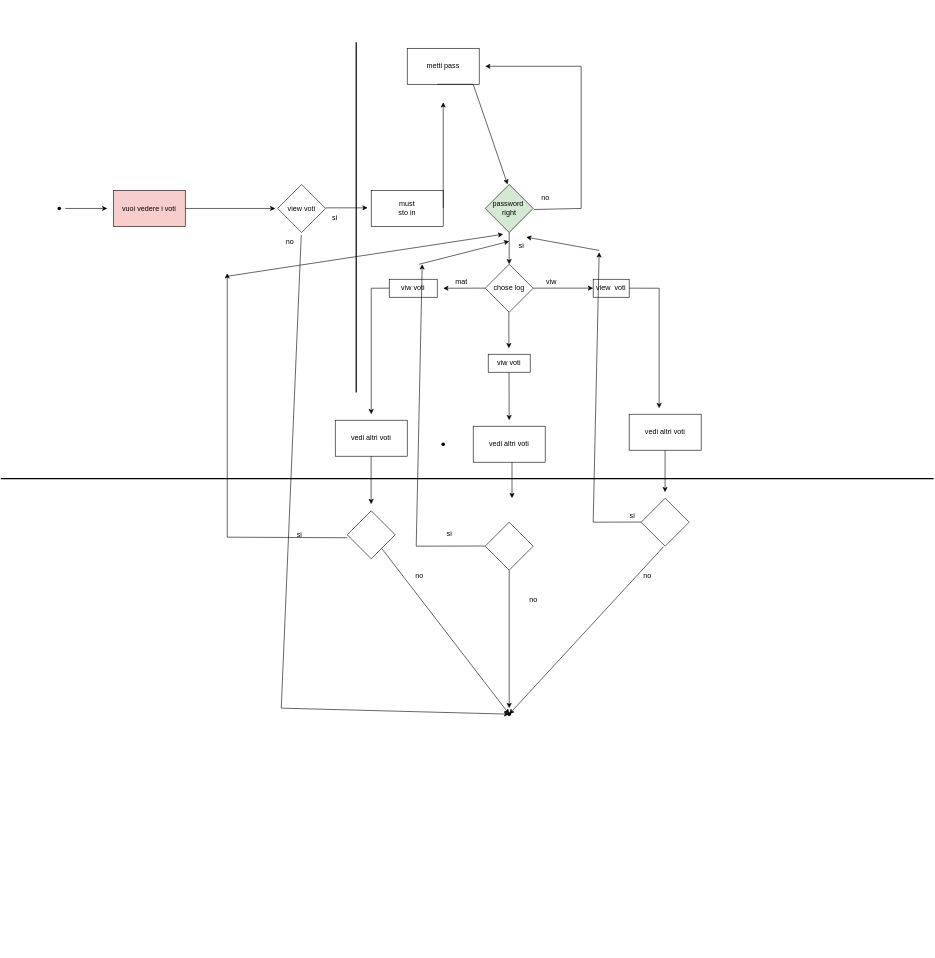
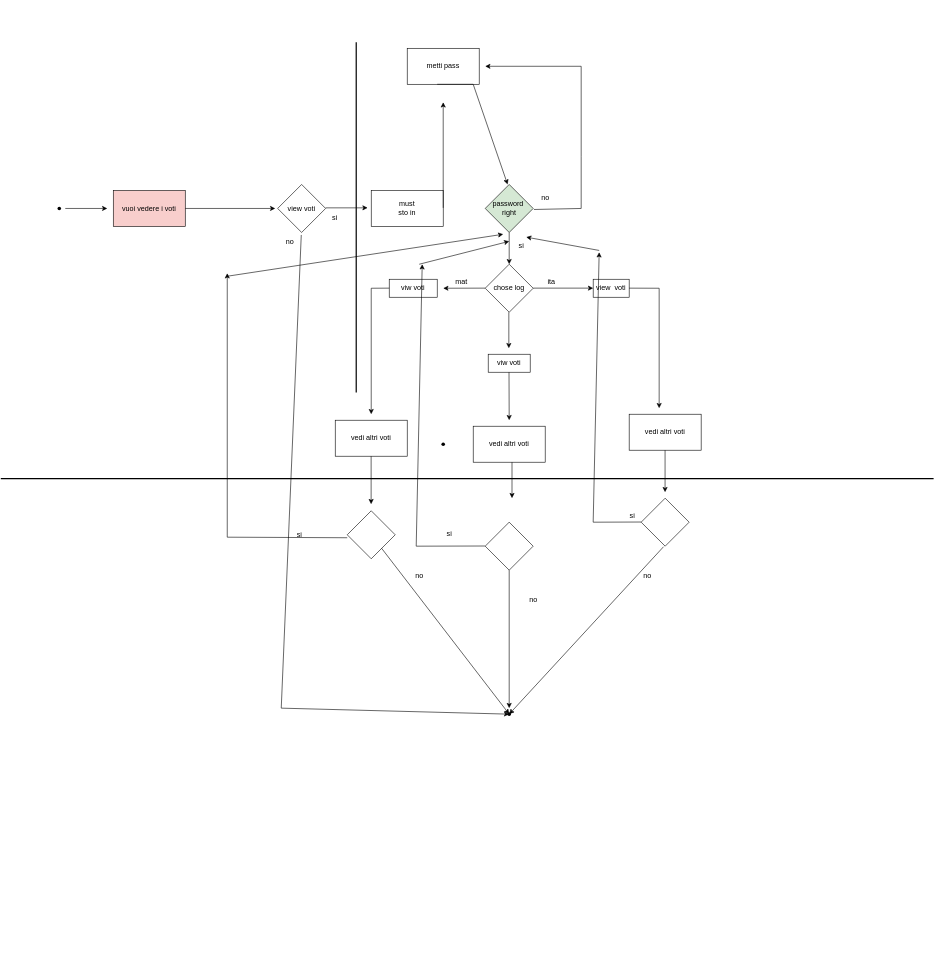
  <mxCell id="0" />
  <mxCell id="1" parent="0" />
  <mxCell id="2" value="vuoi vedere i voti" style="rounded=0;whiteSpace=wrap;html=1;fillColor=#f8cecc;" vertex="1" parent="1"><mxGeometry x="120" y="317" width="120" height="60" as="geometry" /></mxCell>
  <mxCell id="3" value="view voti" style="rhombus;whiteSpace=wrap;html=1;" vertex="1" parent="1"><mxGeometry x="394" y="307" width="80" height="80" as="geometry" /></mxCell>
  <mxCell id="4" value="" style="endArrow=classic;html=1;rounded=0;exitX=1;exitY=0.5;exitDx=0;exitDy=0;" edge="1" parent="1" source="2"><mxGeometry width="50" height="50" relative="1" as="geometry"><mxPoint x="480" y="560" as="sourcePoint" /><mxPoint x="390" y="347" as="targetPoint" /><Array as="points" /></mxGeometry></mxCell>
  <mxCell id="5" value="" style="endArrow=classic;html=1;rounded=0;" edge="1" parent="1"><mxGeometry width="50" height="50" relative="1" as="geometry"><mxPoint x="474" y="346" as="sourcePoint" /><mxPoint x="544" y="346" as="targetPoint" /></mxGeometry></mxCell>
  <mxCell id="6" value="no" style="text;html=1;align=center;verticalAlign=middle;resizable=0;points=[];autosize=1;strokeColor=none;fillColor=none;" vertex="1" parent="1"><mxGeometry x="394" y="387" width="40" height="30" as="geometry" /></mxCell>
  <mxCell id="7" value="si" style="text;html=1;align=center;verticalAlign=middle;resizable=0;points=[];autosize=1;strokeColor=none;fillColor=none;" vertex="1" parent="1"><mxGeometry x="474" y="347" width="30" height="30" as="geometry" /></mxCell>
  <mxCell id="8" value="must&lt;br&gt;sto in" style="rounded=0;whiteSpace=wrap;html=1;" vertex="1" parent="1"><mxGeometry x="550" y="317" width="120" height="60" as="geometry" /></mxCell>
  <mxCell id="9" value="" style="endArrow=classic;html=1;rounded=0;" edge="1" parent="1"><mxGeometry width="50" height="50" relative="1" as="geometry"><mxPoint x="670" y="346" as="sourcePoint" /><mxPoint x="670" y="170" as="targetPoint" /></mxGeometry></mxCell>
  <mxCell id="10" value="" style="shape=waypoint;sketch=0;fillStyle=solid;size=6;pointerEvents=1;points=[];fillColor=none;resizable=0;rotatable=0;perimeter=centerPerimeter;snapToPoint=1;" vertex="1" parent="1"><mxGeometry x="660" y="730" width="20" height="20" as="geometry" /></mxCell>
  <mxCell id="11" value="" style="shape=waypoint;sketch=0;fillStyle=solid;size=6;pointerEvents=1;points=[];fillColor=none;resizable=0;rotatable=0;perimeter=centerPerimeter;snapToPoint=1;" vertex="1" parent="1"><mxGeometry y="337" width="20" height="20" as="geometry" x="20" /></mxCell>
  <mxCell id="12" value="" style="endArrow=classic;html=1;rounded=0;" edge="1" parent="1"><mxGeometry width="50" height="50" relative="1" as="geometry"><mxPoint x="40" y="347" as="sourcePoint" /><mxPoint x="110" y="347" as="targetPoint" /></mxGeometry></mxCell>
  <mxCell id="13" style="edgeStyle=orthogonalEdgeStyle;rounded=0;orthogonalLoop=1;jettySize=auto;html=1;" edge="1" parent="1" source="11" target="11"><mxGeometry relative="1" as="geometry" /></mxCell>
  <mxCell id="14" value="" style="edgeStyle=none;orthogonalLoop=1;jettySize=auto;html=1;rounded=0;" edge="1" parent="1"><mxGeometry width="100" relative="1" as="geometry"><mxPoint x="779.41" y="520" as="sourcePoint" /><mxPoint x="779.41" y="580" as="targetPoint" /><Array as="points" /></mxGeometry></mxCell>
  <mxCell id="15" value="" style="line;strokeWidth=2;direction=south;html=1;" vertex="1" parent="1"><mxGeometry x="520" y="70" width="10" height="584" as="geometry" /></mxCell>
  <mxCell id="16" value="password&amp;nbsp;&lt;br&gt;right" style="rhombus;whiteSpace=wrap;html=1;fillColor=#d5e8d4;" vertex="1" parent="1"><mxGeometry x="740" y="307" width="80" height="80" as="geometry" /></mxCell>
  <mxCell id="17" value="" style="edgeStyle=none;orthogonalLoop=1;jettySize=auto;html=1;rounded=0;entryX=0.5;entryY=0;entryDx=0;entryDy=0;exitX=0.5;exitY=1;exitDx=0;exitDy=0;" edge="1" parent="1" source="16"><mxGeometry width="100" relative="1" as="geometry"><mxPoint x="730" y="400" as="sourcePoint" /><mxPoint x="780" y="440" as="targetPoint" /><Array as="points" /></mxGeometry></mxCell>
  <mxCell id="18" value="" style="edgeStyle=none;orthogonalLoop=1;jettySize=auto;html=1;rounded=0;exitX=0.032;exitY=1.124;exitDx=0;exitDy=0;exitPerimeter=0;" edge="1" parent="1" source="20"><mxGeometry width="100" relative="1" as="geometry"><mxPoint x="840" y="347" as="sourcePoint" /><mxPoint x="740" y="110" as="targetPoint" /><Array as="points"><mxPoint x="900" y="347" /><mxPoint x="900" y="260" /><mxPoint x="900" y="110" /></Array></mxGeometry></mxCell>
  <mxCell id="19" value="si" style="text;html=1;align=center;verticalAlign=middle;resizable=0;points=[];autosize=1;strokeColor=none;fillColor=none;" vertex="1" parent="1"><mxGeometry x="785" y="395" width="30" height="30" as="geometry" /></mxCell>
  <mxCell id="20" value="no" style="text;html=1;align=center;verticalAlign=middle;resizable=0;points=[];autosize=1;strokeColor=none;fillColor=none;" vertex="1" parent="1"><mxGeometry x="820" y="315" width="40" height="30" as="geometry" /></mxCell>
  <mxCell id="21" value="chose log" style="rhombus;whiteSpace=wrap;html=1;" vertex="1" parent="1"><mxGeometry x="740" y="440" width="80" height="80" as="geometry" /></mxCell>
  <mxCell id="22" value="" style="edgeStyle=none;orthogonalLoop=1;jettySize=auto;html=1;rounded=0;" edge="1" parent="1"><mxGeometry width="100" relative="1" as="geometry"><mxPoint x="820" y="479.83" as="sourcePoint" /><mxPoint x="920" y="479.83" as="targetPoint" /><Array as="points" /></mxGeometry></mxCell>
  <mxCell id="23" value="" style="edgeStyle=none;orthogonalLoop=1;jettySize=auto;html=1;rounded=0;" edge="1" parent="1"><mxGeometry width="100" relative="1" as="geometry"><mxPoint x="740" y="479.83" as="sourcePoint" /><mxPoint x="670" y="480" as="targetPoint" /><Array as="points" /></mxGeometry></mxCell>
- <mxCell id="24" value="viw" style="text;html=1;align=center;verticalAlign=middle;resizable=0;points=[];autosize=1;strokeColor=none;fillColor=none;" vertex="1" parent="1"><mxGeometry x="830" y="455" width="40" height="30" as="geometry" /></mxCell>
+ <mxCell id="24" value="ita" style="text;html=1;align=center;verticalAlign=middle;resizable=0;points=[];autosize=1;strokeColor=none;fillColor=none;" vertex="1" parent="1"><mxGeometry x="830" y="455" width="40" height="30" as="geometry" /></mxCell>
  <mxCell id="25" value="mat" style="text;html=1;align=center;verticalAlign=middle;resizable=0;points=[];autosize=1;strokeColor=none;fillColor=none;" vertex="1" parent="1"><mxGeometry x="680" y="455" width="40" height="30" as="geometry" /></mxCell>
  <mxCell id="26" value="view&amp;nbsp; voti" style="whiteSpace=wrap;html=1;" vertex="1" parent="1"><mxGeometry x="920" y="465" width="60" height="30" as="geometry" /></mxCell>
  <mxCell id="27" value="viw voti" style="whiteSpace=wrap;html=1;" vertex="1" parent="1"><mxGeometry x="745" y="590" width="70" height="30" as="geometry" /></mxCell>
  <mxCell id="28" value="viw voti" style="whiteSpace=wrap;html=1;" vertex="1" parent="1"><mxGeometry x="580" y="465" width="80" height="30" as="geometry" /></mxCell>
  <mxCell id="29" value="" style="edgeStyle=none;orthogonalLoop=1;jettySize=auto;html=1;rounded=0;" edge="1" parent="1"><mxGeometry width="100" relative="1" as="geometry"><mxPoint x="980" y="479.85" as="sourcePoint" /><mxPoint x="1030" y="680" as="targetPoint" /><Array as="points"><mxPoint x="1030" y="480" /></Array></mxGeometry></mxCell>
  <mxCell id="30" value="" style="edgeStyle=none;orthogonalLoop=1;jettySize=auto;html=1;rounded=0;" edge="1" parent="1"><mxGeometry width="100" relative="1" as="geometry"><mxPoint x="779.7" y="620" as="sourcePoint" /><mxPoint x="780" y="700" as="targetPoint" /><Array as="points" /></mxGeometry></mxCell>
  <mxCell id="31" value="" style="edgeStyle=none;orthogonalLoop=1;jettySize=auto;html=1;rounded=0;" edge="1" parent="1"><mxGeometry width="100" relative="1" as="geometry"><mxPoint x="580" y="479.85" as="sourcePoint" /><mxPoint x="550" y="690" as="targetPoint" /><Array as="points"><mxPoint x="550" y="480" /></Array></mxGeometry></mxCell>
  <mxCell id="32" value="vedi altri voti" style="whiteSpace=wrap;html=1;" vertex="1" parent="1"><mxGeometry x="490" y="700" width="120" height="60" as="geometry" /></mxCell>
  <mxCell id="33" value="vedi altri voti" style="whiteSpace=wrap;html=1;" vertex="1" parent="1"><mxGeometry x="720" y="710" width="120" height="60" as="geometry" /></mxCell>
  <mxCell id="34" value="vedi altri voti" style="whiteSpace=wrap;html=1;" vertex="1" parent="1"><mxGeometry x="980" y="690" width="120" height="60" as="geometry" /></mxCell>
  <mxCell id="35" value="" style="edgeStyle=none;orthogonalLoop=1;jettySize=auto;html=1;rounded=0;" edge="1" parent="1"><mxGeometry width="100" relative="1" as="geometry"><mxPoint x="549.85" y="760" as="sourcePoint" /><mxPoint x="549.85" y="840" as="targetPoint" /><Array as="points" /></mxGeometry></mxCell>
  <mxCell id="36" value="" style="edgeStyle=none;orthogonalLoop=1;jettySize=auto;html=1;rounded=0;" edge="1" parent="1"><mxGeometry width="100" relative="1" as="geometry"><mxPoint x="784.7" y="770" as="sourcePoint" /><mxPoint x="784.7" y="830" as="targetPoint" /><Array as="points" /></mxGeometry></mxCell>
  <mxCell id="37" value="" style="edgeStyle=none;orthogonalLoop=1;jettySize=auto;html=1;rounded=0;" edge="1" parent="1"><mxGeometry width="100" relative="1" as="geometry"><mxPoint x="1039.85" y="750" as="sourcePoint" /><mxPoint x="1039.85" y="820" as="targetPoint" /><Array as="points" /></mxGeometry></mxCell>
  <mxCell id="38" value="" style="rhombus;whiteSpace=wrap;html=1;" vertex="1" parent="1"><mxGeometry x="510" y="851" width="80" height="80" as="geometry" /></mxCell>
  <mxCell id="39" value="" style="rhombus;whiteSpace=wrap;html=1;" vertex="1" parent="1"><mxGeometry x="740" y="870" width="80" height="80" as="geometry" /></mxCell>
  <mxCell id="40" value="" style="rhombus;whiteSpace=wrap;html=1;" vertex="1" parent="1"><mxGeometry x="1000" y="830" width="80" height="80" as="geometry" /></mxCell>
  <mxCell id="41" value="" style="edgeStyle=none;orthogonalLoop=1;jettySize=auto;html=1;rounded=0;" edge="1" parent="1"><mxGeometry width="100" relative="1" as="geometry"><mxPoint x="510" y="895.92" as="sourcePoint" /><mxPoint x="310" y="455" as="targetPoint" /><Array as="points"><mxPoint x="310" y="895" /></Array></mxGeometry></mxCell>
  <mxCell id="42" value="" style="edgeStyle=none;orthogonalLoop=1;jettySize=auto;html=1;rounded=0;" edge="1" parent="1"><mxGeometry width="100" relative="1" as="geometry"><mxPoint x="740" y="909.71" as="sourcePoint" /><mxPoint x="635" y="440" as="targetPoint" /><Array as="points"><mxPoint x="625" y="910" /></Array></mxGeometry></mxCell>
  <mxCell id="43" value="" style="edgeStyle=none;orthogonalLoop=1;jettySize=auto;html=1;rounded=0;" edge="1" parent="1"><mxGeometry width="100" relative="1" as="geometry"><mxPoint x="1000" y="869.71" as="sourcePoint" /><mxPoint x="930" y="420" as="targetPoint" /><Array as="points"><mxPoint x="920" y="870" /></Array></mxGeometry></mxCell>
  <mxCell id="44" value="" style="edgeStyle=none;orthogonalLoop=1;jettySize=auto;html=1;rounded=0;" edge="1" parent="1"><mxGeometry width="100" relative="1" as="geometry"><mxPoint x="310" y="460" as="sourcePoint" /><mxPoint x="770" y="390" as="targetPoint" /><Array as="points" /></mxGeometry></mxCell>
  <mxCell id="45" value="" style="edgeStyle=none;orthogonalLoop=1;jettySize=auto;html=1;rounded=0;" edge="1" parent="1"><mxGeometry width="100" relative="1" as="geometry"><mxPoint x="630" y="440" as="sourcePoint" /><mxPoint x="780" y="401.8" as="targetPoint" /><Array as="points" /></mxGeometry></mxCell>
  <mxCell id="46" value="" style="edgeStyle=none;orthogonalLoop=1;jettySize=auto;html=1;rounded=0;entryX=0.78;entryY=-0.007;entryDx=0;entryDy=0;entryPerimeter=0;" edge="1" parent="1" target="19"><mxGeometry width="100" relative="1" as="geometry"><mxPoint x="930" y="417" as="sourcePoint" /><mxPoint x="860" y="387" as="targetPoint" /><Array as="points" /></mxGeometry></mxCell>
  <mxCell id="47" value="si" style="text;html=1;align=center;verticalAlign=middle;resizable=0;points=[];autosize=1;strokeColor=none;fillColor=none;" vertex="1" parent="1"><mxGeometry x="415" y="876" width="30" height="30" as="geometry" /></mxCell>
  <mxCell id="48" value="si" style="text;html=1;align=center;verticalAlign=middle;resizable=0;points=[];autosize=1;strokeColor=none;fillColor=none;" vertex="1" parent="1"><mxGeometry x="665" y="875" width="30" height="30" as="geometry" /></mxCell>
  <mxCell id="49" value="si" style="text;html=1;align=center;verticalAlign=middle;resizable=0;points=[];autosize=1;strokeColor=none;fillColor=none;" vertex="1" parent="1"><mxGeometry x="970" y="845" width="30" height="30" as="geometry" /></mxCell>
  <mxCell id="50" value="" style="shape=waypoint;sketch=0;size=6;pointerEvents=1;points=[];fillColor=none;resizable=0;rotatable=0;perimeter=centerPerimeter;snapToPoint=1;" vertex="1" parent="1"><mxGeometry x="770" y="1180" width="20" height="20" as="geometry" /></mxCell>
  <mxCell id="51" value="" style="edgeStyle=none;orthogonalLoop=1;jettySize=auto;html=1;rounded=0;entryX=0.054;entryY=0.246;entryDx=0;entryDy=0;entryPerimeter=0;" edge="1" parent="1" source="38" target="50"><mxGeometry width="100" relative="1" as="geometry"><mxPoint x="510" y="950" as="sourcePoint" /><mxPoint x="610" y="950" as="targetPoint" /><Array as="points" /></mxGeometry></mxCell>
  <mxCell id="52" value="" style="edgeStyle=none;orthogonalLoop=1;jettySize=auto;html=1;rounded=0;exitX=0.5;exitY=1;exitDx=0;exitDy=0;" edge="1" parent="1" source="39"><mxGeometry width="100" relative="1" as="geometry"><mxPoint x="780" y="1020" as="sourcePoint" /><mxPoint x="780" y="1180" as="targetPoint" /><Array as="points" /></mxGeometry></mxCell>
  <mxCell id="53" value="" style="edgeStyle=none;orthogonalLoop=1;jettySize=auto;html=1;rounded=0;entryX=1.054;entryY=0.4;entryDx=0;entryDy=0;entryPerimeter=0;exitX=0.465;exitY=1.013;exitDx=0;exitDy=0;exitPerimeter=0;" edge="1" parent="1" source="40" target="50"><mxGeometry width="100" relative="1" as="geometry"><mxPoint x="1040" y="970" as="sourcePoint" /><mxPoint x="1140" y="970" as="targetPoint" /><Array as="points" /></mxGeometry></mxCell>
  <mxCell id="54" value="no" style="text;html=1;align=center;verticalAlign=middle;resizable=0;points=[];autosize=1;strokeColor=none;fillColor=none;" vertex="1" parent="1"><mxGeometry x="610" y="945" width="40" height="30" as="geometry" /></mxCell>
  <mxCell id="55" value="no" style="text;html=1;align=center;verticalAlign=middle;resizable=0;points=[];autosize=1;strokeColor=none;fillColor=none;" vertex="1" parent="1"><mxGeometry x="800" y="985" width="40" height="30" as="geometry" /></mxCell>
  <mxCell id="56" value="no" style="text;html=1;align=center;verticalAlign=middle;resizable=0;points=[];autosize=1;strokeColor=none;fillColor=none;" vertex="1" parent="1"><mxGeometry x="990" y="945" width="40" height="30" as="geometry" /></mxCell>
  <mxCell id="57" value="" style="edgeStyle=none;orthogonalLoop=1;jettySize=auto;html=1;rounded=0;exitX=0.985;exitY=0.14;exitDx=0;exitDy=0;exitPerimeter=0;" edge="1" parent="1" source="6" target="50"><mxGeometry width="100" relative="1" as="geometry"><mxPoint x="450" y="1190" as="sourcePoint" /><mxPoint x="420" y="1180" as="targetPoint" /><Array as="points"><mxPoint x="400" y="1180" /></Array></mxGeometry></mxCell>
  <mxCell id="58" value="metti pass" style="whiteSpace=wrap;html=1;" vertex="1" parent="1"><mxGeometry x="610" y="80" width="120" height="60" as="geometry" /></mxCell>
  <mxCell id="59" value="" style="edgeStyle=none;orthogonalLoop=1;jettySize=auto;html=1;rounded=0;entryX=0.467;entryY=0;entryDx=0;entryDy=0;entryPerimeter=0;" edge="1" parent="1" target="16"><mxGeometry width="100" relative="1" as="geometry"><mxPoint x="660" y="140" as="sourcePoint" /><mxPoint x="760" y="140" as="targetPoint" /><Array as="points"><mxPoint x="720" y="140" /></Array></mxGeometry></mxCell>
  <mxCell id="60" value="" style="line;strokeWidth=2;direction=south;html=1;rotation=90;" vertex="1" parent="1"><mxGeometry x="650" y="20" width="120" height="1555" as="geometry" /></mxCell>
